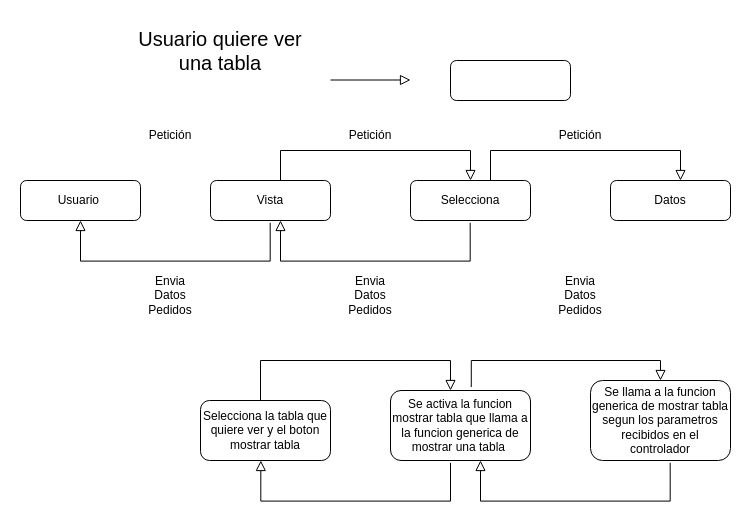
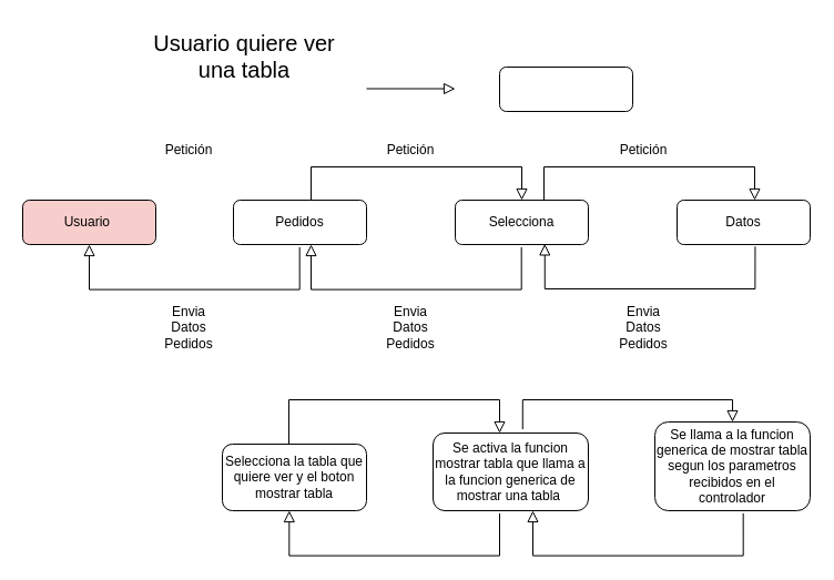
  <mxCell id="0" />
  <mxCell id="1" parent="0" />
  <mxCell id="2" value="" style="rounded=0;html=1;jettySize=auto;orthogonalLoop=1;fontSize=11;endArrow=block;endFill=0;endSize=8;strokeWidth=1;shadow=0;labelBackgroundColor=none;edgeStyle=orthogonalEdgeStyle;" parent="1" edge="1"><mxGeometry relative="1" as="geometry"><mxPoint x="330" y="79.5" as="sourcePoint" /><mxPoint x="410" y="79.5" as="targetPoint" /></mxGeometry></mxCell>
- <mxCell id="3" value="Usuario&amp;nbsp;" style="rounded=1;whiteSpace=wrap;html=1;fontSize=12;glass=0;strokeWidth=1;shadow=0;" parent="1" vertex="1"><mxGeometry x="20" y="180" width="120" height="40" as="geometry" /></mxCell>
+ <mxCell id="3" value="Usuario&amp;nbsp;" style="rounded=1;whiteSpace=wrap;html=1;fontSize=12;glass=0;strokeWidth=1;shadow=0;fillColor=#f8cecc;" parent="1" vertex="1"><mxGeometry x="20" y="180" width="120" height="40" as="geometry" /></mxCell>
  <mxCell id="4" value="" style="rounded=1;whiteSpace=wrap;html=1;fontSize=12;glass=0;strokeWidth=1;shadow=0;" vertex="1" parent="1"><mxGeometry x="450" y="60" width="120" height="40" as="geometry" /></mxCell>
  <mxCell id="5" value="Selecciona" style="rounded=1;whiteSpace=wrap;html=1;fontSize=12;glass=0;strokeWidth=1;shadow=0;" vertex="1" parent="1"><mxGeometry x="410" y="180" width="120" height="40" as="geometry" /></mxCell>
  <mxCell id="6" value="&lt;font style=&quot;font-size: 20px&quot;&gt;Usuario quiere ver una tabla&lt;/font&gt;" style="text;html=1;strokeColor=none;fillColor=none;align=center;verticalAlign=middle;whiteSpace=wrap;rounded=0;" vertex="1" parent="1"><mxGeometry x="130" y="20" width="180" height="60" as="geometry" /></mxCell>
- <mxCell id="7" value="Vista" style="rounded=1;whiteSpace=wrap;html=1;fontSize=12;glass=0;strokeWidth=1;shadow=0;" vertex="1" parent="1"><mxGeometry x="210" y="180" width="120" height="40" as="geometry" /></mxCell>
+ <mxCell id="7" value="Pedidos" style="rounded=1;whiteSpace=wrap;html=1;fontSize=12;glass=0;strokeWidth=1;shadow=0;" vertex="1" parent="1"><mxGeometry x="210" y="180" width="120" height="40" as="geometry" /></mxCell>
  <mxCell id="8" value="Datos" style="rounded=1;whiteSpace=wrap;html=1;fontSize=12;glass=0;strokeWidth=1;shadow=0;" vertex="1" parent="1"><mxGeometry x="610" y="180" width="120" height="40" as="geometry" /></mxCell>
  <mxCell id="9" value="" style="rounded=0;html=1;jettySize=auto;orthogonalLoop=1;fontSize=11;endArrow=block;endFill=0;endSize=8;strokeWidth=1;shadow=0;labelBackgroundColor=none;edgeStyle=orthogonalEdgeStyle;exitX=0.5;exitY=0;exitDx=0;exitDy=0;" edge="1" parent="1"><mxGeometry relative="1" as="geometry"><mxPoint x="280" y="180" as="sourcePoint" /><mxPoint x="470" y="180" as="targetPoint" /><Array as="points"><mxPoint x="280" y="150" /><mxPoint x="470" y="150" /></Array></mxGeometry></mxCell>
  <mxCell id="10" value="" style="rounded=0;html=1;jettySize=auto;orthogonalLoop=1;fontSize=11;endArrow=block;endFill=0;endSize=8;strokeWidth=1;shadow=0;labelBackgroundColor=none;edgeStyle=orthogonalEdgeStyle;exitX=0.5;exitY=0;exitDx=0;exitDy=0;" edge="1" parent="1"><mxGeometry relative="1" as="geometry"><mxPoint x="490" y="180" as="sourcePoint" /><mxPoint x="680" y="180" as="targetPoint" /><Array as="points"><mxPoint x="490" y="150" /><mxPoint x="680" y="150" /></Array></mxGeometry></mxCell>
+ <mxCell id="11" value="" style="rounded=0;html=1;jettySize=auto;orthogonalLoop=1;fontSize=11;endArrow=block;endFill=0;endSize=8;strokeWidth=1;shadow=0;labelBackgroundColor=none;edgeStyle=orthogonalEdgeStyle;exitX=0.587;exitY=1.045;exitDx=0;exitDy=0;exitPerimeter=0;entryX=0.673;entryY=0.985;entryDx=0;entryDy=0;entryPerimeter=0;" edge="1" parent="1" source="8" target="5"><mxGeometry relative="1" as="geometry"><mxPoint x="680" y="260" as="sourcePoint" /><mxPoint x="470" y="260" as="targetPoint" /><Array as="points"><mxPoint x="680" y="260" /><mxPoint x="491" y="260" /></Array></mxGeometry></mxCell>
  <mxCell id="12" value="" style="rounded=0;html=1;jettySize=auto;orthogonalLoop=1;fontSize=11;endArrow=block;endFill=0;endSize=8;strokeWidth=1;shadow=0;labelBackgroundColor=none;edgeStyle=orthogonalEdgeStyle;exitX=0.587;exitY=1.045;exitDx=0;exitDy=0;exitPerimeter=0;entryX=0.673;entryY=0.985;entryDx=0;entryDy=0;entryPerimeter=0;" edge="1" parent="1"><mxGeometry relative="1" as="geometry"><mxPoint x="469.68" y="222.4" as="sourcePoint" /><mxPoint x="280" y="220" as="targetPoint" /><Array as="points"><mxPoint x="469.24" y="260.6" /><mxPoint x="280.24" y="260.6" /></Array></mxGeometry></mxCell>
  <mxCell id="13" value="" style="rounded=0;html=1;jettySize=auto;orthogonalLoop=1;fontSize=11;endArrow=block;endFill=0;endSize=8;strokeWidth=1;shadow=0;labelBackgroundColor=none;edgeStyle=orthogonalEdgeStyle;exitX=0.587;exitY=1.045;exitDx=0;exitDy=0;exitPerimeter=0;entryX=0.673;entryY=0.985;entryDx=0;entryDy=0;entryPerimeter=0;" edge="1" parent="1"><mxGeometry relative="1" as="geometry"><mxPoint x="269.68" y="222.4" as="sourcePoint" /><mxPoint x="80" y="220" as="targetPoint" /><Array as="points"><mxPoint x="269.24" y="260.6" /><mxPoint x="80.24" y="260.6" /></Array></mxGeometry></mxCell>
  <mxCell id="14" value="Petición" style="text;html=1;strokeColor=none;fillColor=none;align=center;verticalAlign=middle;whiteSpace=wrap;rounded=0;" vertex="1" parent="1"><mxGeometry x="140" y="120" width="60" height="30" as="geometry" /></mxCell>
  <mxCell id="15" value="Petición" style="text;html=1;strokeColor=none;fillColor=none;align=center;verticalAlign=middle;whiteSpace=wrap;rounded=0;" vertex="1" parent="1"><mxGeometry x="340" y="120" width="60" height="30" as="geometry" /></mxCell>
  <mxCell id="16" value="Petición" style="text;html=1;strokeColor=none;fillColor=none;align=center;verticalAlign=middle;whiteSpace=wrap;rounded=0;" vertex="1" parent="1"><mxGeometry x="550" y="120" width="60" height="30" as="geometry" /></mxCell>
  <mxCell id="17" value="Envia Datos Pedidos" style="text;html=1;strokeColor=none;fillColor=none;align=center;verticalAlign=middle;whiteSpace=wrap;rounded=0;" vertex="1" parent="1"><mxGeometry x="140" y="280" width="60" height="30" as="geometry" /></mxCell>
  <mxCell id="18" value="Envia Datos Pedidos" style="text;html=1;strokeColor=none;fillColor=none;align=center;verticalAlign=middle;whiteSpace=wrap;rounded=0;" vertex="1" parent="1"><mxGeometry x="340" y="280" width="60" height="30" as="geometry" /></mxCell>
  <mxCell id="19" value="Envia Datos Pedidos" style="text;html=1;strokeColor=none;fillColor=none;align=center;verticalAlign=middle;whiteSpace=wrap;rounded=0;" vertex="1" parent="1"><mxGeometry x="550" y="280" width="60" height="30" as="geometry" /></mxCell>
  <mxCell id="20" value="Selecciona la tabla que quiere ver y el boton mostrar tabla" style="rounded=1;whiteSpace=wrap;html=1;fontSize=12;glass=0;strokeWidth=1;shadow=0;" vertex="1" parent="1"><mxGeometry x="200" y="400" width="130" height="60" as="geometry" /></mxCell>
  <mxCell id="21" value="Se activa la funcion mostrar tabla que llama a la funcion generica de mostrar una tabla&amp;nbsp;" style="rounded=1;whiteSpace=wrap;html=1;fontSize=12;glass=0;strokeWidth=1;shadow=0;" vertex="1" parent="1"><mxGeometry x="390" y="390" width="140" height="70" as="geometry" /></mxCell>
  <mxCell id="22" value="Se llama a la funcion generica de mostrar tabla segun los parametros recibidos en el controlador" style="rounded=1;whiteSpace=wrap;html=1;fontSize=12;glass=0;strokeWidth=1;shadow=0;" vertex="1" parent="1"><mxGeometry x="590" y="380" width="140" height="80" as="geometry" /></mxCell>
  <mxCell id="23" value="" style="rounded=0;html=1;jettySize=auto;orthogonalLoop=1;fontSize=11;endArrow=block;endFill=0;endSize=8;strokeWidth=1;shadow=0;labelBackgroundColor=none;edgeStyle=orthogonalEdgeStyle;exitX=0.5;exitY=0;exitDx=0;exitDy=0;" edge="1" parent="1" source="20"><mxGeometry relative="1" as="geometry"><mxPoint x="260" y="390" as="sourcePoint" /><mxPoint x="450" y="390" as="targetPoint" /><Array as="points"><mxPoint x="260" y="400" /><mxPoint x="260" y="360" /><mxPoint x="450" y="360" /></Array></mxGeometry></mxCell>
  <mxCell id="24" value="" style="rounded=0;html=1;jettySize=auto;orthogonalLoop=1;fontSize=11;endArrow=block;endFill=0;endSize=8;strokeWidth=1;shadow=0;labelBackgroundColor=none;edgeStyle=orthogonalEdgeStyle;exitX=0.577;exitY=-0.049;exitDx=0;exitDy=0;exitPerimeter=0;" edge="1" parent="1" source="21"><mxGeometry relative="1" as="geometry"><mxPoint x="470" y="380" as="sourcePoint" /><mxPoint x="660" y="380" as="targetPoint" /><Array as="points"><mxPoint x="471" y="360" /><mxPoint x="660" y="360" /></Array></mxGeometry></mxCell>
  <mxCell id="25" value="" style="rounded=0;html=1;jettySize=auto;orthogonalLoop=1;fontSize=11;endArrow=block;endFill=0;endSize=8;strokeWidth=1;shadow=0;labelBackgroundColor=none;edgeStyle=orthogonalEdgeStyle;exitX=0.587;exitY=1.045;exitDx=0;exitDy=0;exitPerimeter=0;entryX=0.673;entryY=0.985;entryDx=0;entryDy=0;entryPerimeter=0;" edge="1" parent="1"><mxGeometry relative="1" as="geometry"><mxPoint x="669.68" y="462.4" as="sourcePoint" /><mxPoint x="480" y="460" as="targetPoint" /><Array as="points"><mxPoint x="669.24" y="500.6" /><mxPoint x="480.24" y="500.6" /></Array></mxGeometry></mxCell>
  <mxCell id="26" value="" style="rounded=0;html=1;jettySize=auto;orthogonalLoop=1;fontSize=11;endArrow=block;endFill=0;endSize=8;strokeWidth=1;shadow=0;labelBackgroundColor=none;edgeStyle=orthogonalEdgeStyle;exitX=0.587;exitY=1.045;exitDx=0;exitDy=0;exitPerimeter=0;entryX=0.673;entryY=0.985;entryDx=0;entryDy=0;entryPerimeter=0;" edge="1" parent="1"><mxGeometry relative="1" as="geometry"><mxPoint x="450" y="462.4" as="sourcePoint" /><mxPoint x="260.32" y="460" as="targetPoint" /><Array as="points"><mxPoint x="449.56" y="500.6" /><mxPoint x="260.56" y="500.6" /></Array></mxGeometry></mxCell>
